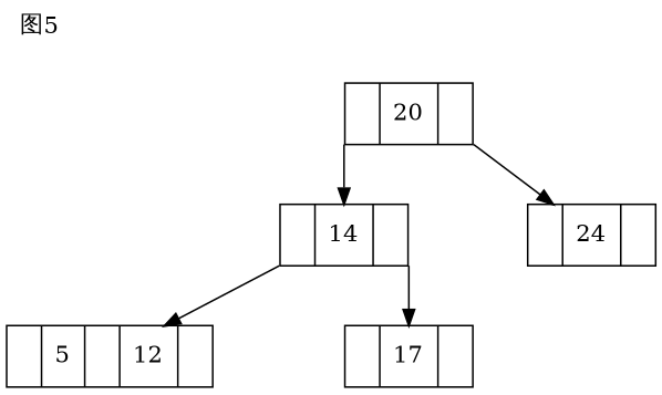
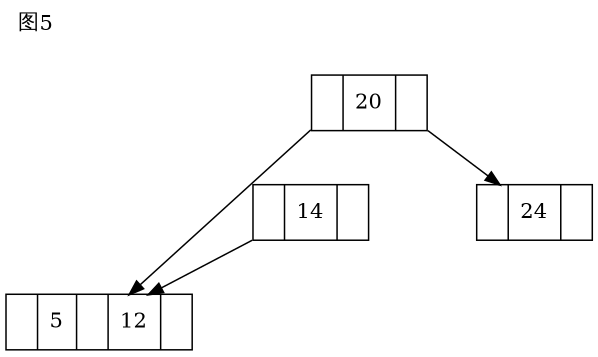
  digraph {
    label="图5"
    labeljust=l
    labelloc=t
    nodesep=1
    splines=line
    node [shape=record]
    edge [minlen=1.8 tailport=sw]
    n1 [label="<f1> | 20 | <f2>"]
    n2 [label="<f1> | 14 | <f2>"]
    n3 [label="<f1> | 24 | <f2> "]
    n4 [label="<f1> | 5 | <f2> | 12 | <f3>"]
-   n5 [label="<f1> | 17 | <f2>"]
-   n1 -> n2
+   n1 -> n4
    n1 -> n3 [tailport=se]
    n2 -> n4
-   n2 -> n5 [tailport=se]
  }
